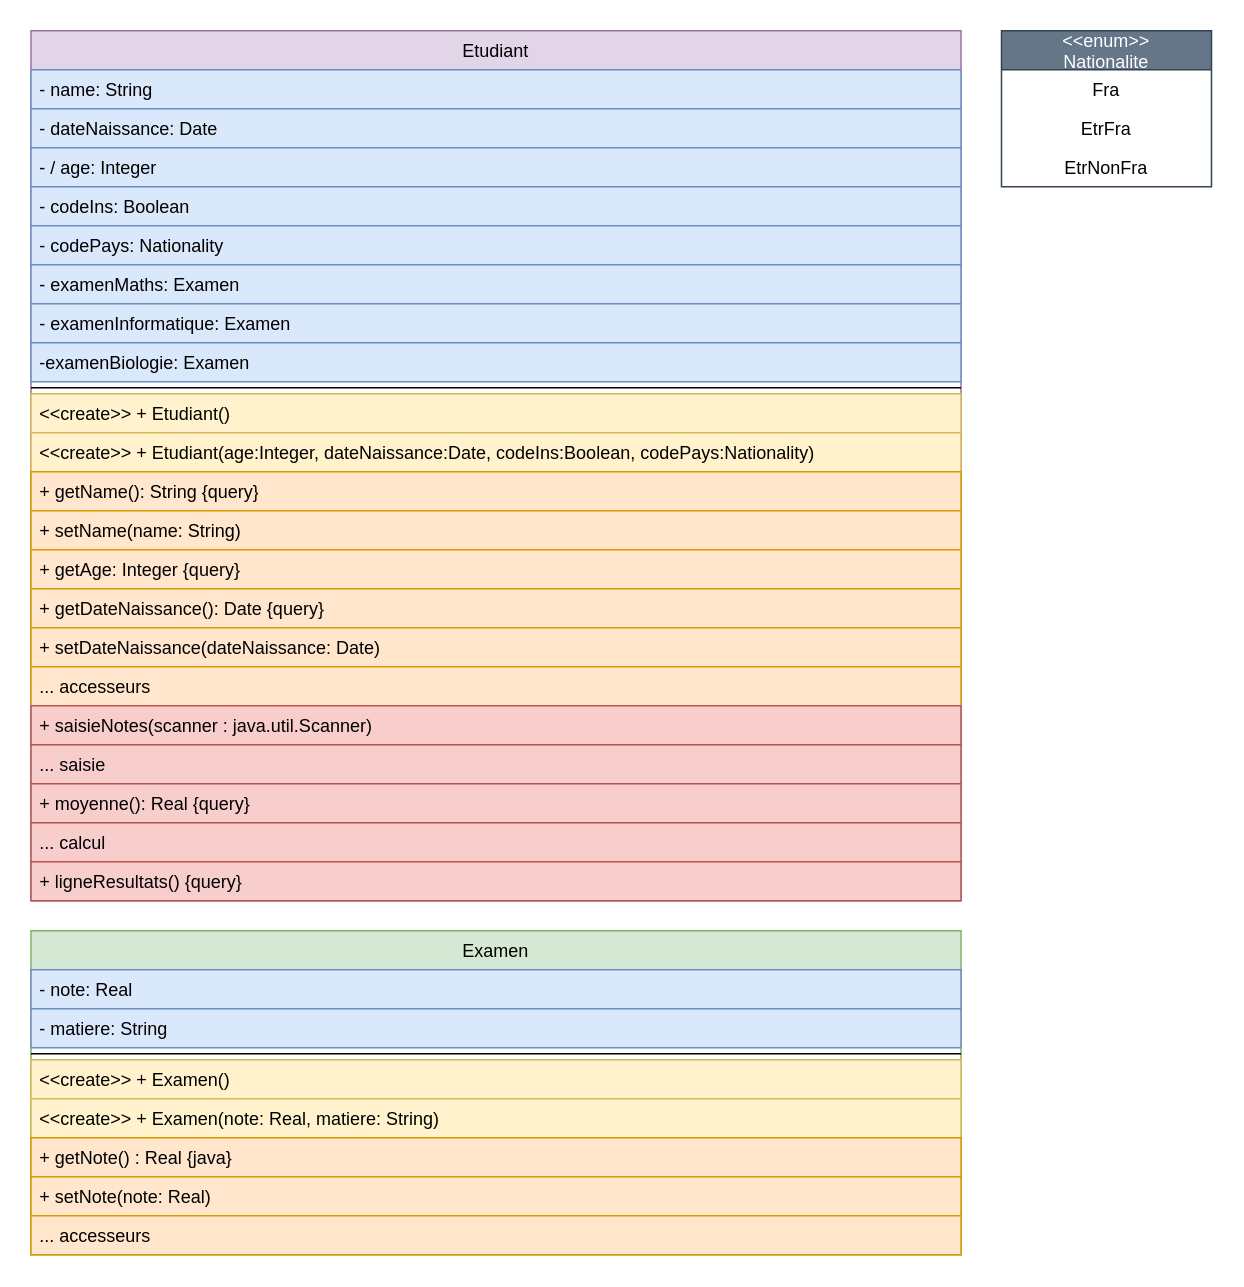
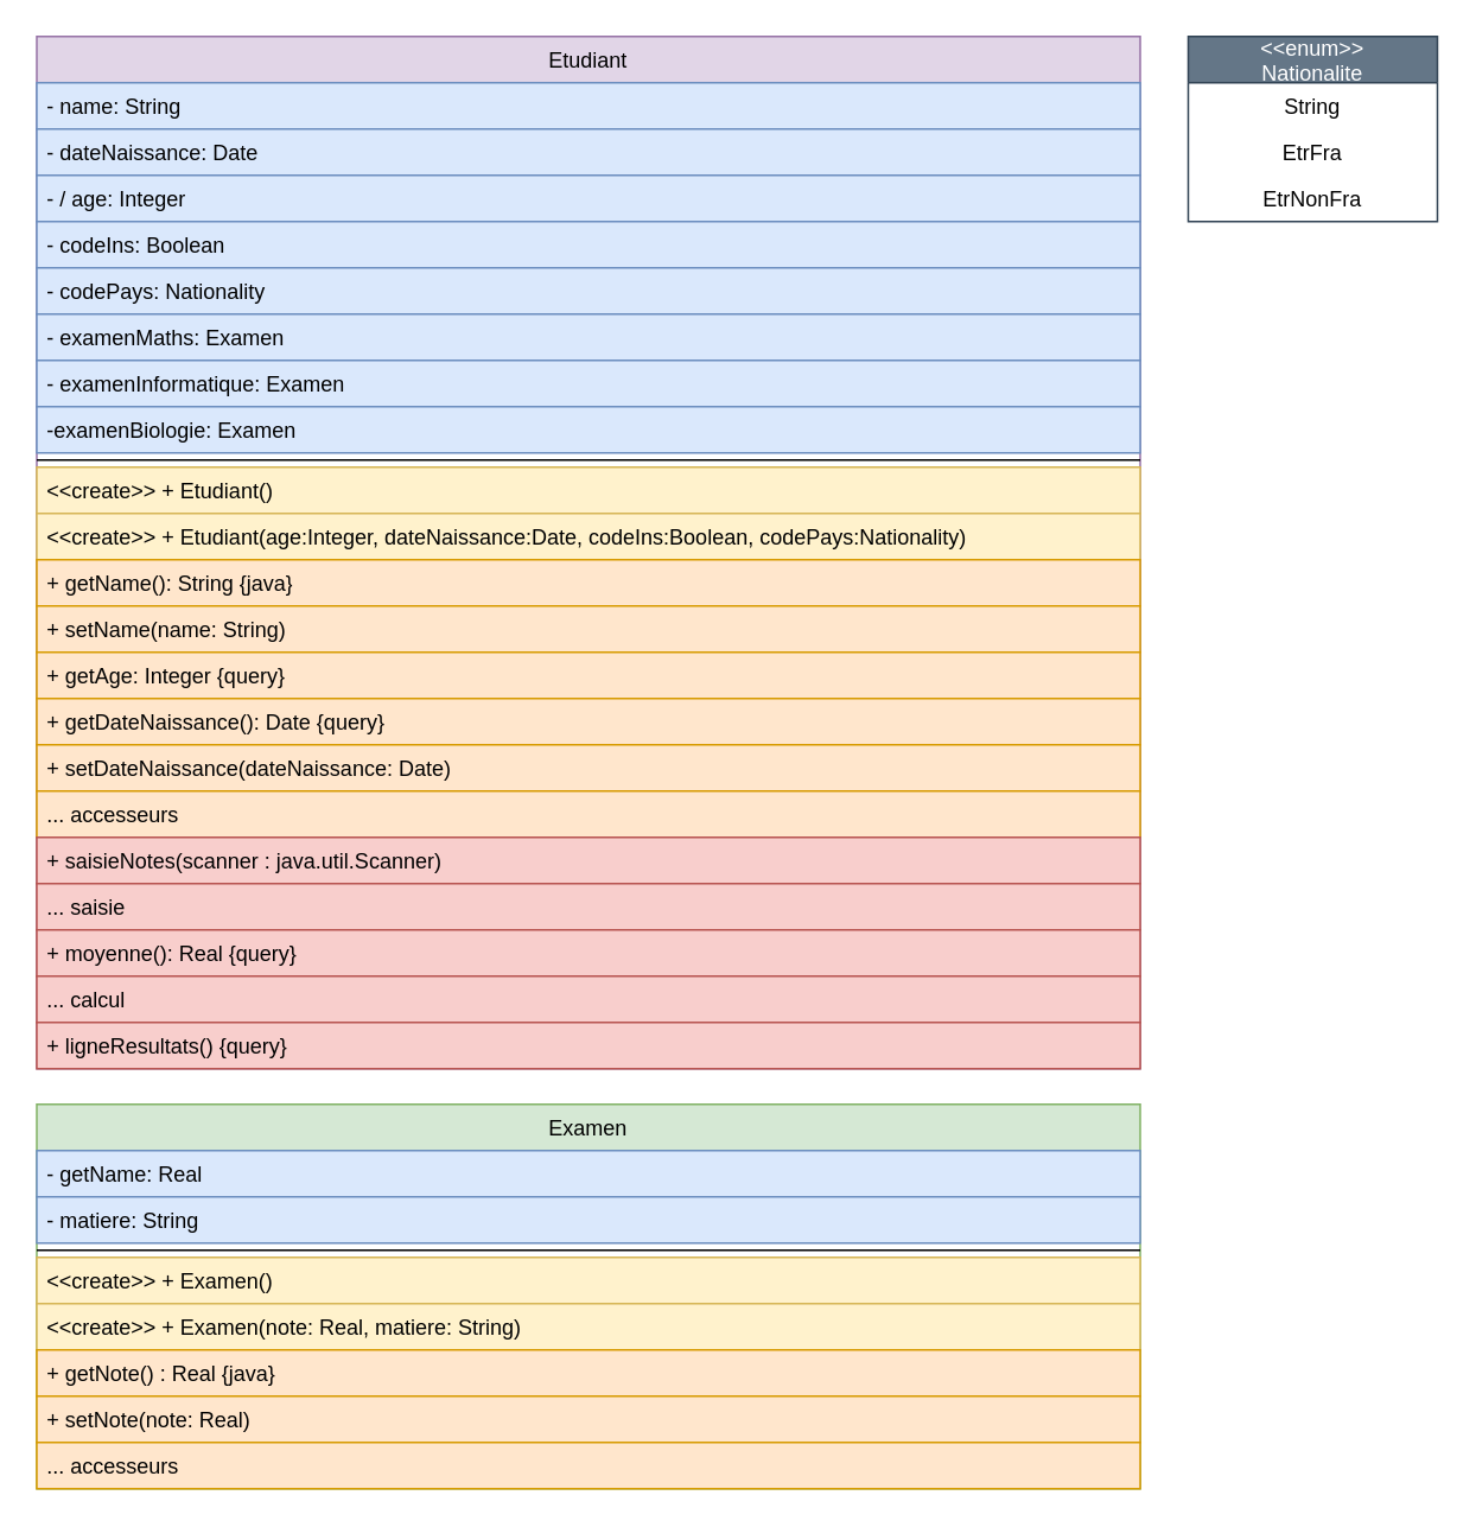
  <mxCell id="0" />
  <mxCell id="1" parent="0" />
  <mxCell id="2" value="Etudiant" style="swimlane;fontStyle=0;childLayout=stackLayout;horizontal=1;startSize=26;fillColor=#e1d5e7;horizontalStack=0;resizeParent=1;resizeParentMax=0;resizeLast=0;collapsible=1;marginBottom=0;strokeColor=#9673a6;" vertex="1" parent="1"><mxGeometry x="20" y="20" width="620" height="580" as="geometry" /></mxCell>
  <mxCell id="3" value="- name: String" style="text;strokeColor=#6c8ebf;fillColor=#dae8fc;align=left;verticalAlign=top;spacingLeft=4;spacingRight=4;overflow=hidden;rotatable=0;points=[[0,0.5],[1,0.5]];portConstraint=eastwest;" vertex="1" parent="2"><mxGeometry y="26" width="620" height="26" as="geometry" /></mxCell>
  <mxCell id="4" value="- dateNaissance: Date" style="text;strokeColor=#6c8ebf;fillColor=#dae8fc;align=left;verticalAlign=top;spacingLeft=4;spacingRight=4;overflow=hidden;rotatable=0;points=[[0,0.5],[1,0.5]];portConstraint=eastwest;" vertex="1" parent="2"><mxGeometry y="52" width="620" height="26" as="geometry" /></mxCell>
  <mxCell id="5" value="- / age: Integer" style="text;strokeColor=#6c8ebf;fillColor=#dae8fc;align=left;verticalAlign=top;spacingLeft=4;spacingRight=4;overflow=hidden;rotatable=0;points=[[0,0.5],[1,0.5]];portConstraint=eastwest;" vertex="1" parent="2"><mxGeometry y="78" width="620" height="26" as="geometry" /></mxCell>
  <mxCell id="6" value="- codeIns: Boolean" style="text;strokeColor=#6c8ebf;fillColor=#dae8fc;align=left;verticalAlign=top;spacingLeft=4;spacingRight=4;overflow=hidden;rotatable=0;points=[[0,0.5],[1,0.5]];portConstraint=eastwest;" vertex="1" parent="2"><mxGeometry y="104" width="620" height="26" as="geometry" /></mxCell>
  <mxCell id="7" value="- codePays: Nationality" style="text;strokeColor=#6c8ebf;fillColor=#dae8fc;align=left;verticalAlign=top;spacingLeft=4;spacingRight=4;overflow=hidden;rotatable=0;points=[[0,0.5],[1,0.5]];portConstraint=eastwest;" vertex="1" parent="2"><mxGeometry y="130" width="620" height="26" as="geometry" /></mxCell>
  <mxCell id="8" value="- examenMaths: Examen" style="text;strokeColor=#6c8ebf;fillColor=#dae8fc;align=left;verticalAlign=top;spacingLeft=4;spacingRight=4;overflow=hidden;rotatable=0;points=[[0,0.5],[1,0.5]];portConstraint=eastwest;" vertex="1" parent="2"><mxGeometry y="156" width="620" height="26" as="geometry" /></mxCell>
  <mxCell id="9" value="- examenInformatique: Examen" style="text;strokeColor=#6c8ebf;fillColor=#dae8fc;align=left;verticalAlign=top;spacingLeft=4;spacingRight=4;overflow=hidden;rotatable=0;points=[[0,0.5],[1,0.5]];portConstraint=eastwest;" vertex="1" parent="2"><mxGeometry y="182" width="620" height="26" as="geometry" /></mxCell>
  <mxCell id="10" value="-examenBiologie: Examen" style="text;strokeColor=#6c8ebf;fillColor=#dae8fc;align=left;verticalAlign=top;spacingLeft=4;spacingRight=4;overflow=hidden;rotatable=0;points=[[0,0.5],[1,0.5]];portConstraint=eastwest;" vertex="1" parent="2"><mxGeometry y="208" width="620" height="26" as="geometry" /></mxCell>
  <mxCell id="11" value="" style="line;strokeWidth=1;fillColor=none;align=left;verticalAlign=middle;spacingTop=-1;spacingLeft=3;spacingRight=3;rotatable=0;labelPosition=right;points=[];portConstraint=eastwest;" vertex="1" parent="2"><mxGeometry y="234" width="620" height="8" as="geometry" /></mxCell>
  <mxCell id="12" value="&lt;&lt;create&gt;&gt; + Etudiant()" style="text;strokeColor=#d6b656;fillColor=#fff2cc;align=left;verticalAlign=top;spacingLeft=4;spacingRight=4;overflow=hidden;rotatable=0;points=[[0,0.5],[1,0.5]];portConstraint=eastwest;" vertex="1" parent="2"><mxGeometry y="242" width="620" height="26" as="geometry" /></mxCell>
  <mxCell id="13" value="&lt;&lt;create&gt;&gt; + Etudiant(age:Integer, dateNaissance:Date, codeIns:Boolean, codePays:Nationality)" style="text;strokeColor=#d6b656;fillColor=#fff2cc;align=left;verticalAlign=top;spacingLeft=4;spacingRight=4;overflow=hidden;rotatable=0;points=[[0,0.5],[1,0.5]];portConstraint=eastwest;whiteSpace=wrap;" vertex="1" parent="2"><mxGeometry y="268" width="620" height="26" as="geometry" /></mxCell>
- <mxCell id="14" value="+ getName(): String {query}" style="text;strokeColor=#d79b00;fillColor=#ffe6cc;align=left;verticalAlign=top;spacingLeft=4;spacingRight=4;overflow=hidden;rotatable=0;points=[[0,0.5],[1,0.5]];portConstraint=eastwest;whiteSpace=wrap;" vertex="1" parent="2"><mxGeometry y="294" width="620" height="26" as="geometry" /></mxCell>
+ <mxCell id="14" value="+ getName(): String {java}" style="text;strokeColor=#d79b00;fillColor=#ffe6cc;align=left;verticalAlign=top;spacingLeft=4;spacingRight=4;overflow=hidden;rotatable=0;points=[[0,0.5],[1,0.5]];portConstraint=eastwest;whiteSpace=wrap;" vertex="1" parent="2"><mxGeometry y="294" width="620" height="26" as="geometry" /></mxCell>
  <mxCell id="15" value="+ setName(name: String)" style="text;strokeColor=#d79b00;fillColor=#ffe6cc;align=left;verticalAlign=top;spacingLeft=4;spacingRight=4;overflow=hidden;rotatable=0;points=[[0,0.5],[1,0.5]];portConstraint=eastwest;whiteSpace=wrap;" vertex="1" parent="2"><mxGeometry y="320" width="620" height="26" as="geometry" /></mxCell>
  <mxCell id="16" value="+ getAge: Integer {query}" style="text;strokeColor=#d79b00;fillColor=#ffe6cc;align=left;verticalAlign=top;spacingLeft=4;spacingRight=4;overflow=hidden;rotatable=0;points=[[0,0.5],[1,0.5]];portConstraint=eastwest;" vertex="1" parent="2"><mxGeometry y="346" width="620" height="26" as="geometry" /></mxCell>
  <mxCell id="17" value="+ getDateNaissance(): Date {query}" style="text;strokeColor=#d79b00;fillColor=#ffe6cc;align=left;verticalAlign=top;spacingLeft=4;spacingRight=4;overflow=hidden;rotatable=0;points=[[0,0.5],[1,0.5]];portConstraint=eastwest;" vertex="1" parent="2"><mxGeometry y="372" width="620" height="26" as="geometry" /></mxCell>
  <mxCell id="18" value="+ setDateNaissance(dateNaissance: Date)" style="text;strokeColor=#d79b00;fillColor=#ffe6cc;align=left;verticalAlign=top;spacingLeft=4;spacingRight=4;overflow=hidden;rotatable=0;points=[[0,0.5],[1,0.5]];portConstraint=eastwest;" vertex="1" parent="2"><mxGeometry y="398" width="620" height="26" as="geometry" /></mxCell>
  <mxCell id="19" value="... accesseurs" style="text;strokeColor=#d79b00;fillColor=#ffe6cc;align=left;verticalAlign=top;spacingLeft=4;spacingRight=4;overflow=hidden;rotatable=0;points=[[0,0.5],[1,0.5]];portConstraint=eastwest;" vertex="1" parent="2"><mxGeometry y="424" width="620" height="26" as="geometry" /></mxCell>
  <mxCell id="20" value="+ saisieNotes(scanner : java.util.Scanner)" style="text;strokeColor=#b85450;fillColor=#f8cecc;align=left;verticalAlign=top;spacingLeft=4;spacingRight=4;overflow=hidden;rotatable=0;points=[[0,0.5],[1,0.5]];portConstraint=eastwest;" vertex="1" parent="2"><mxGeometry y="450" width="620" height="26" as="geometry" /></mxCell>
  <mxCell id="21" value="... saisie" style="text;strokeColor=#b85450;fillColor=#f8cecc;align=left;verticalAlign=top;spacingLeft=4;spacingRight=4;overflow=hidden;rotatable=0;points=[[0,0.5],[1,0.5]];portConstraint=eastwest;" vertex="1" parent="2"><mxGeometry y="476" width="620" height="26" as="geometry" /></mxCell>
  <mxCell id="22" value="+ moyenne(): Real {query}" style="text;strokeColor=#b85450;fillColor=#f8cecc;align=left;verticalAlign=top;spacingLeft=4;spacingRight=4;overflow=hidden;rotatable=0;points=[[0,0.5],[1,0.5]];portConstraint=eastwest;" vertex="1" parent="2"><mxGeometry y="502" width="620" height="26" as="geometry" /></mxCell>
  <mxCell id="23" value="... calcul" style="text;strokeColor=#b85450;fillColor=#f8cecc;align=left;verticalAlign=top;spacingLeft=4;spacingRight=4;overflow=hidden;rotatable=0;points=[[0,0.5],[1,0.5]];portConstraint=eastwest;" vertex="1" parent="2"><mxGeometry y="528" width="620" height="26" as="geometry" /></mxCell>
  <mxCell id="24" value="+ ligneResultats() {query}" style="text;strokeColor=#b85450;fillColor=#f8cecc;align=left;verticalAlign=top;spacingLeft=4;spacingRight=4;overflow=hidden;rotatable=0;points=[[0,0.5],[1,0.5]];portConstraint=eastwest;" vertex="1" parent="2"><mxGeometry y="554" width="620" height="26" as="geometry" /></mxCell>
  <mxCell id="25" value="&lt;&lt;enum&gt;&gt;&#10;Nationalite" style="swimlane;fontStyle=0;childLayout=stackLayout;horizontal=1;startSize=26;fillColor=#647687;horizontalStack=0;resizeParent=1;resizeParentMax=0;resizeLast=0;collapsible=1;marginBottom=0;strokeColor=#314354;fontColor=#ffffff;" vertex="1" parent="1"><mxGeometry x="667" y="20" width="140" height="104" as="geometry" /></mxCell>
- <mxCell id="26" value="Fra" style="text;strokeColor=none;fillColor=none;align=center;verticalAlign=top;spacingLeft=4;spacingRight=4;overflow=hidden;rotatable=0;points=[[0,0.5],[1,0.5]];portConstraint=eastwest;" vertex="1" parent="25"><mxGeometry y="26" width="140" height="26" as="geometry" /></mxCell>
+ <mxCell id="26" value="String" style="text;strokeColor=none;fillColor=none;align=center;verticalAlign=top;spacingLeft=4;spacingRight=4;overflow=hidden;rotatable=0;points=[[0,0.5],[1,0.5]];portConstraint=eastwest;" vertex="1" parent="25"><mxGeometry y="26" width="140" height="26" as="geometry" /></mxCell>
  <mxCell id="27" value="EtrFra" style="text;strokeColor=none;fillColor=none;align=center;verticalAlign=top;spacingLeft=4;spacingRight=4;overflow=hidden;rotatable=0;points=[[0,0.5],[1,0.5]];portConstraint=eastwest;" vertex="1" parent="25"><mxGeometry y="52" width="140" height="26" as="geometry" /></mxCell>
  <mxCell id="28" value="EtrNonFra" style="text;strokeColor=none;fillColor=none;align=center;verticalAlign=top;spacingLeft=4;spacingRight=4;overflow=hidden;rotatable=0;points=[[0,0.5],[1,0.5]];portConstraint=eastwest;" vertex="1" parent="25"><mxGeometry y="78" width="140" height="26" as="geometry" /></mxCell>
  <mxCell id="29" value="Examen" style="swimlane;fontStyle=0;childLayout=stackLayout;horizontal=1;startSize=26;fillColor=#d5e8d4;horizontalStack=0;resizeParent=1;resizeParentMax=0;resizeLast=0;collapsible=1;marginBottom=0;strokeColor=#82b366;" vertex="1" parent="1"><mxGeometry x="20" y="620" width="620" height="216" as="geometry" /></mxCell>
- <mxCell id="30" value="- note: Real" style="text;strokeColor=#6c8ebf;fillColor=#dae8fc;align=left;verticalAlign=top;spacingLeft=4;spacingRight=4;overflow=hidden;rotatable=0;points=[[0,0.5],[1,0.5]];portConstraint=eastwest;" vertex="1" parent="29"><mxGeometry y="26" width="620" height="26" as="geometry" /></mxCell>
+ <mxCell id="30" value="- getName: Real" style="text;strokeColor=#6c8ebf;fillColor=#dae8fc;align=left;verticalAlign=top;spacingLeft=4;spacingRight=4;overflow=hidden;rotatable=0;points=[[0,0.5],[1,0.5]];portConstraint=eastwest;" vertex="1" parent="29"><mxGeometry y="26" width="620" height="26" as="geometry" /></mxCell>
  <mxCell id="31" value="- matiere: String" style="text;strokeColor=#6c8ebf;fillColor=#dae8fc;align=left;verticalAlign=top;spacingLeft=4;spacingRight=4;overflow=hidden;rotatable=0;points=[[0,0.5],[1,0.5]];portConstraint=eastwest;" vertex="1" parent="29"><mxGeometry y="52" width="620" height="26" as="geometry" /></mxCell>
  <mxCell id="32" value="" style="line;strokeWidth=1;fillColor=none;align=left;verticalAlign=middle;spacingTop=-1;spacingLeft=3;spacingRight=3;rotatable=0;labelPosition=right;points=[];portConstraint=eastwest;" vertex="1" parent="29"><mxGeometry y="78" width="620" height="8" as="geometry" /></mxCell>
  <mxCell id="33" value="&lt;&lt;create&gt;&gt; + Examen()" style="text;strokeColor=#d6b656;fillColor=#fff2cc;align=left;verticalAlign=top;spacingLeft=4;spacingRight=4;overflow=hidden;rotatable=0;points=[[0,0.5],[1,0.5]];portConstraint=eastwest;" vertex="1" parent="29"><mxGeometry y="86" width="620" height="26" as="geometry" /></mxCell>
  <mxCell id="34" value="&lt;&lt;create&gt;&gt; + Examen(note: Real, matiere: String)" style="text;strokeColor=#d6b656;fillColor=#fff2cc;align=left;verticalAlign=top;spacingLeft=4;spacingRight=4;overflow=hidden;rotatable=0;points=[[0,0.5],[1,0.5]];portConstraint=eastwest;" vertex="1" parent="29"><mxGeometry y="112" width="620" height="26" as="geometry" /></mxCell>
  <mxCell id="35" value="+ getNote() : Real {java}" style="text;strokeColor=#d79b00;fillColor=#ffe6cc;align=left;verticalAlign=top;spacingLeft=4;spacingRight=4;overflow=hidden;rotatable=0;points=[[0,0.5],[1,0.5]];portConstraint=eastwest;" vertex="1" parent="29"><mxGeometry y="138" width="620" height="26" as="geometry" /></mxCell>
  <mxCell id="36" value="+ setNote(note: Real)" style="text;strokeColor=#d79b00;fillColor=#ffe6cc;align=left;verticalAlign=top;spacingLeft=4;spacingRight=4;overflow=hidden;rotatable=0;points=[[0,0.5],[1,0.5]];portConstraint=eastwest;" vertex="1" parent="29"><mxGeometry y="164" width="620" height="26" as="geometry" /></mxCell>
  <mxCell id="37" value="... accesseurs" style="text;strokeColor=#d79b00;fillColor=#ffe6cc;align=left;verticalAlign=top;spacingLeft=4;spacingRight=4;overflow=hidden;rotatable=0;points=[[0,0.5],[1,0.5]];portConstraint=eastwest;" vertex="1" parent="29"><mxGeometry y="190" width="620" height="26" as="geometry" /></mxCell>
